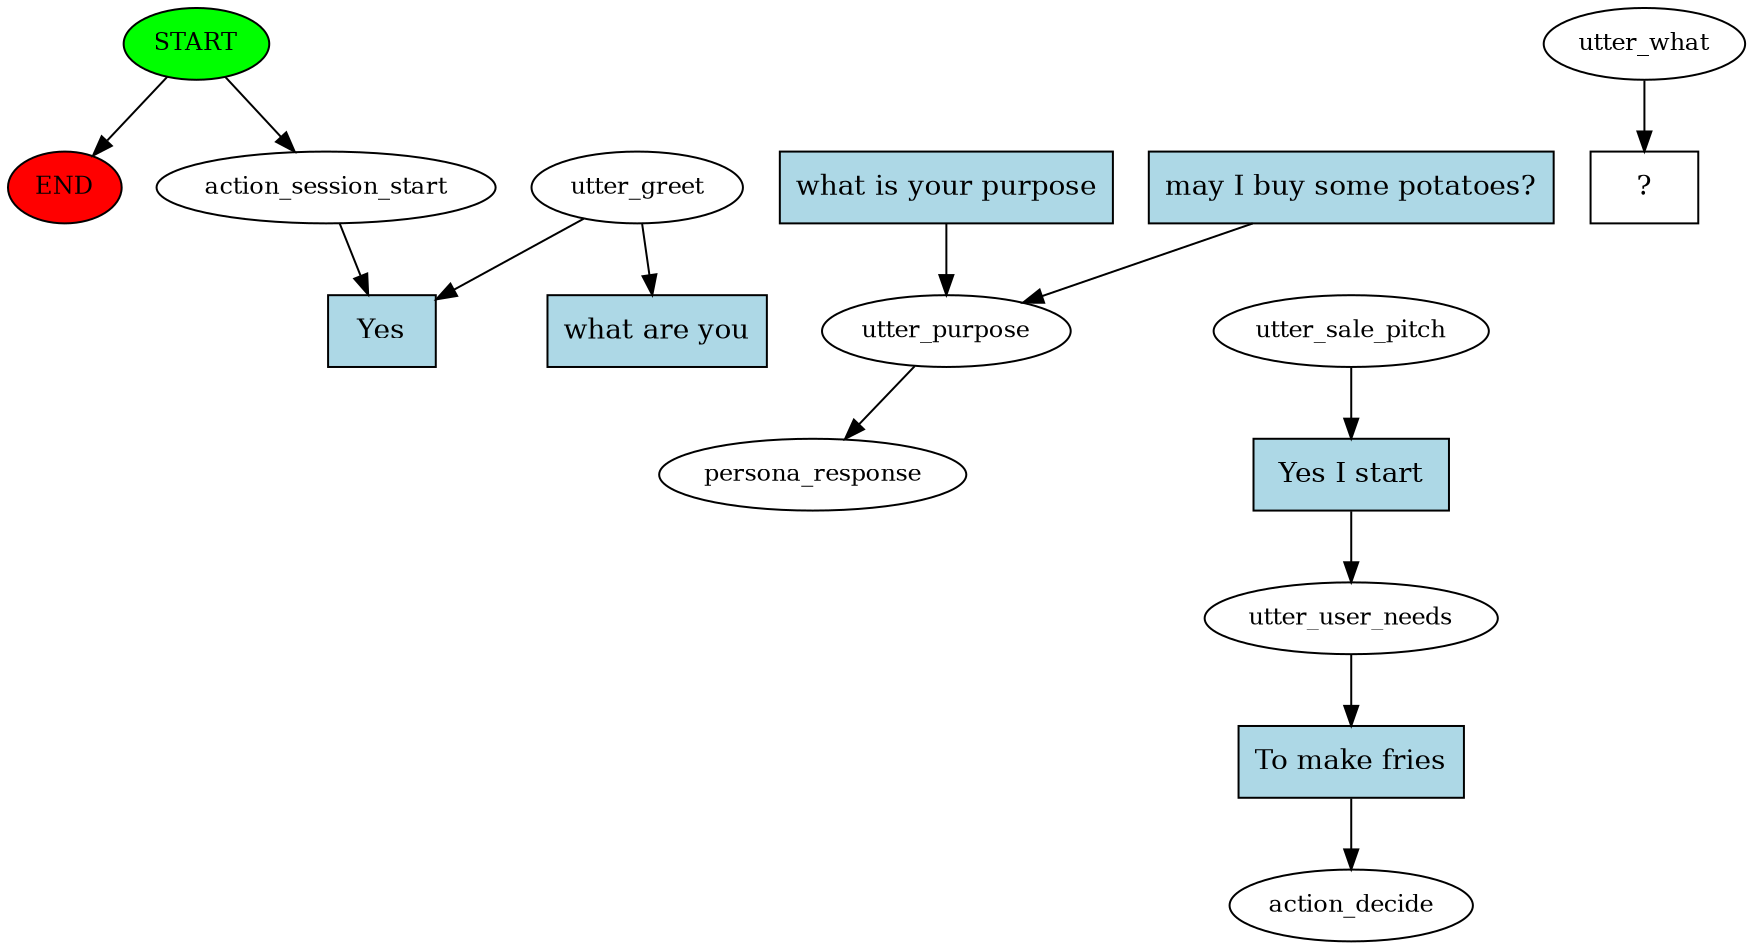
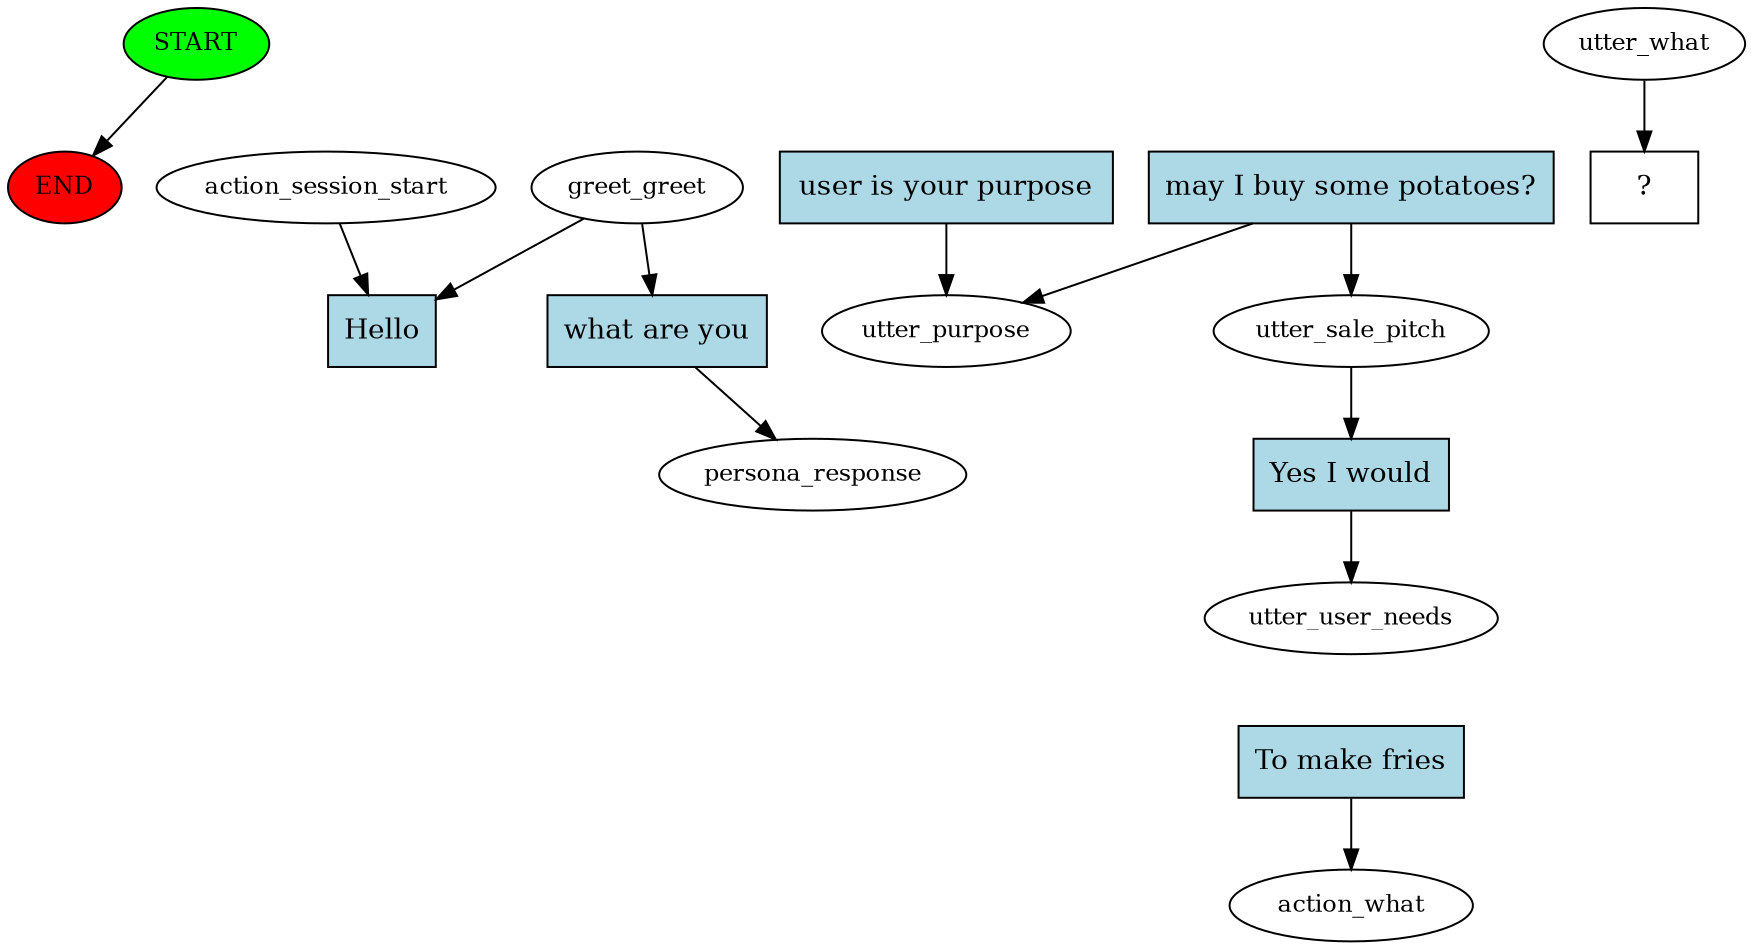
  digraph {
    node [fontsize=12]
    n1 [fillcolor=green label=START style=filled]
    n2 [fillcolor=red label=END style=filled]
    n3 [label=action_session_start]
-   n4 [fillcolor=lightblue label=Yes shape=rect style=filled fontsize=""]
-   n5 [label=utter_greet]
+   n4 [fillcolor=lightblue label=Hello shape=rect style=filled fontsize=""]
+   n5 [label=greet_greet]
    n6 [fillcolor=lightblue label="what are you" shape=rect style=filled fontsize=""]
    n7 [label=persona_response]
-   n8 [fillcolor=lightblue label="what is your purpose" shape=rect style=filled fontsize=""]
+   n8 [fillcolor=lightblue label="user is your purpose" shape=rect style=filled fontsize=""]
    n9 [label=utter_purpose]
    n10 [fillcolor=lightblue label="may I buy some potatoes?" shape=rect style=filled fontsize=""]
    n11 [label=utter_sale_pitch]
-   n12 [fillcolor=lightblue label="Yes I start" shape=rect style=filled fontsize=""]
+   n12 [fillcolor=lightblue label="Yes I would" shape=rect style=filled fontsize=""]
    n13 [label=utter_user_needs]
    n14 [fillcolor=lightblue label="To make fries" shape=rect style=filled fontsize=""]
-   n15 [label=action_decide]
+   n15 [label=action_what]
    n16 [label=utter_what]
    n17 [label="  ?  " shape=rect fontsize=""]
    n1 -> n2
-   n1 -> n3
    n3 -> n4
    n5 -> n4
    n5 -> n6
-   n9 -> n7
+   n6 -> n7
    n8 -> n9
    n10 -> n9
+   n10 -> n11
    n11 -> n12
    n12 -> n13
-   n13 -> n14
    n14 -> n15
    n16 -> n17
  }
